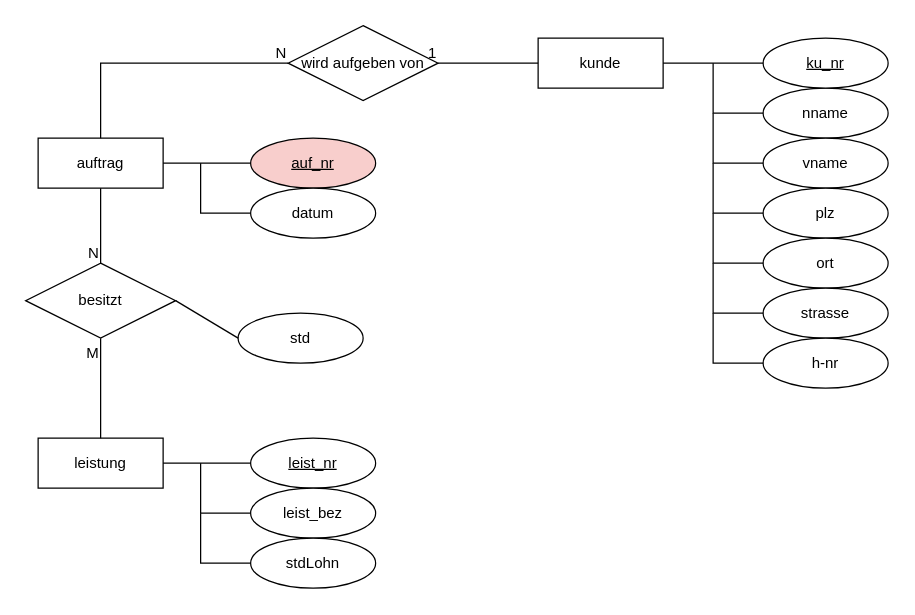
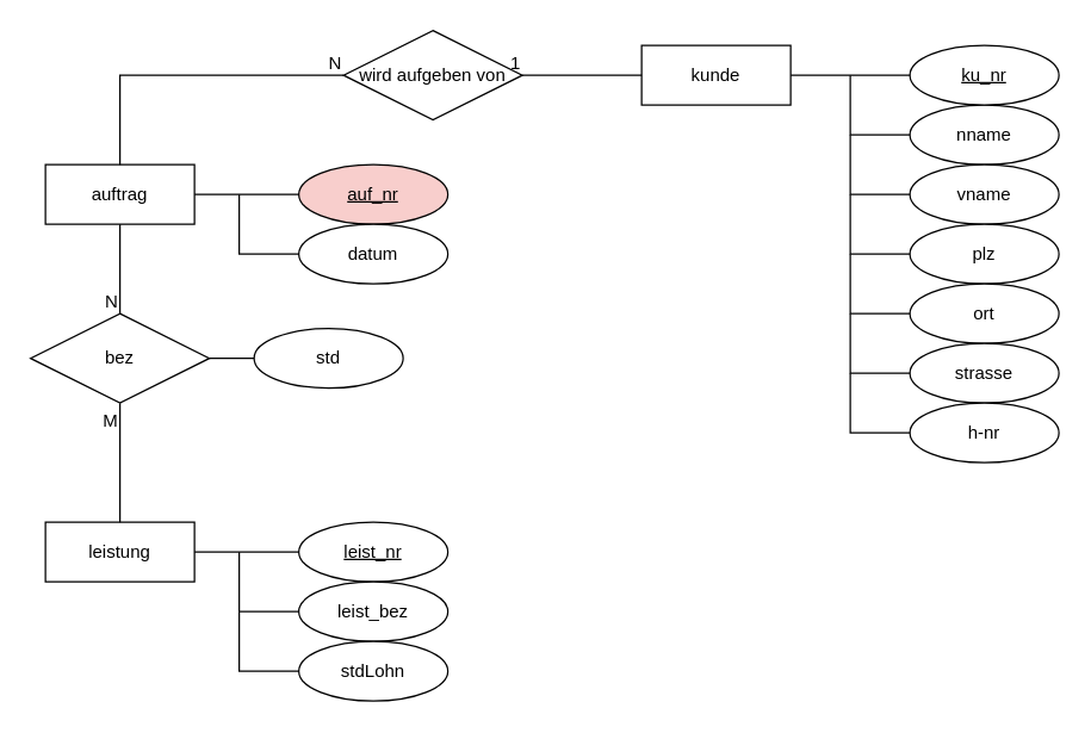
  <mxCell id="0" />
  <mxCell id="1" parent="0" />
  <mxCell id="2" value="leistung" style="whiteSpace=wrap;html=1;align=center;" vertex="1" parent="1"><mxGeometry x="30" y="350" width="100" height="40" as="geometry" /></mxCell>
  <mxCell id="3" value="auftrag" style="whiteSpace=wrap;html=1;align=center;" vertex="1" parent="1"><mxGeometry x="30" y="110" width="100" height="40" as="geometry" /></mxCell>
  <mxCell id="4" value="kunde" style="whiteSpace=wrap;html=1;align=center;" vertex="1" parent="1"><mxGeometry x="430" y="30" width="100" height="40" as="geometry" /></mxCell>
- <mxCell id="5" value="besitzt" style="shape=rhombus;perimeter=rhombusPerimeter;whiteSpace=wrap;html=1;align=center;" vertex="1" parent="1"><mxGeometry x="20" y="210" width="120" height="60" as="geometry" /></mxCell>
+ <mxCell id="5" value="bez" style="shape=rhombus;perimeter=rhombusPerimeter;whiteSpace=wrap;html=1;align=center;" vertex="1" parent="1"><mxGeometry x="20" y="210" width="120" height="60" as="geometry" /></mxCell>
  <mxCell id="6" value="" style="endArrow=none;html=1;rounded=0;entryX=0.5;entryY=1;entryDx=0;entryDy=0;exitX=0.5;exitY=0;exitDx=0;exitDy=0;" edge="1" parent="1" source="2" target="5"><mxGeometry relative="1" as="geometry"><mxPoint x="240" y="920" as="sourcePoint" /><mxPoint x="400" y="920" as="targetPoint" /></mxGeometry></mxCell>
  <mxCell id="7" value="M" style="resizable=0;html=1;whiteSpace=wrap;align=right;verticalAlign=bottom;" connectable="0" vertex="1" parent="6"><mxGeometry x="1" relative="1" as="geometry"><mxPoint y="20" as="offset" /></mxGeometry></mxCell>
  <mxCell id="8" value="" style="endArrow=none;html=1;rounded=0;entryX=0.5;entryY=0;entryDx=0;entryDy=0;exitX=0.5;exitY=1;exitDx=0;exitDy=0;" edge="1" parent="1" source="3" target="5"><mxGeometry relative="1" as="geometry"><mxPoint x="100" y="680" as="sourcePoint" /><mxPoint x="260" y="680" as="targetPoint" /></mxGeometry></mxCell>
  <mxCell id="9" value="N" style="resizable=0;html=1;whiteSpace=wrap;align=right;verticalAlign=bottom;" connectable="0" vertex="1" parent="8"><mxGeometry x="1" relative="1" as="geometry" /></mxCell>
- <mxCell id="10" value="std" style="ellipse;whiteSpace=wrap;html=1;align=center;" vertex="1" parent="1"><mxGeometry x="190" y="250" width="100" height="40" as="geometry" /></mxCell>
+ <mxCell id="10" value="std" style="ellipse;whiteSpace=wrap;html=1;align=center;" vertex="1" parent="1"><mxGeometry x="170" y="220" width="100" height="40" as="geometry" /></mxCell>
  <mxCell id="11" value="" style="endArrow=none;html=1;rounded=0;exitX=1;exitY=0.5;exitDx=0;exitDy=0;entryX=0;entryY=0.5;entryDx=0;entryDy=0;" edge="1" parent="1" source="5" target="10"><mxGeometry relative="1" as="geometry"><mxPoint x="240" y="710" as="sourcePoint" /><mxPoint x="400" y="710" as="targetPoint" /></mxGeometry></mxCell>
  <mxCell id="12" value="leist&lt;span style=&quot;background-color: initial;&quot;&gt;_nr&lt;/span&gt;" style="ellipse;whiteSpace=wrap;html=1;align=center;fontStyle=4;" vertex="1" parent="1"><mxGeometry x="200" y="350" width="100" height="40" as="geometry" /></mxCell>
  <mxCell id="13" value="nname" style="ellipse;whiteSpace=wrap;html=1;align=center;" vertex="1" parent="1"><mxGeometry x="610" y="70" width="100" height="40" as="geometry" /></mxCell>
  <mxCell id="14" value="vname" style="ellipse;whiteSpace=wrap;html=1;align=center;" vertex="1" parent="1"><mxGeometry x="610" y="110" width="100" height="40" as="geometry" /></mxCell>
  <mxCell id="15" value="ku_nr" style="ellipse;whiteSpace=wrap;html=1;align=center;fontStyle=4;" vertex="1" parent="1"><mxGeometry x="610" y="30" width="100" height="40" as="geometry" /></mxCell>
  <mxCell id="16" value="plz" style="ellipse;whiteSpace=wrap;html=1;align=center;" vertex="1" parent="1"><mxGeometry x="610" y="150" width="100" height="40" as="geometry" /></mxCell>
  <mxCell id="17" value="ort" style="ellipse;whiteSpace=wrap;html=1;align=center;" vertex="1" parent="1"><mxGeometry x="610" y="190" width="100" height="40" as="geometry" /></mxCell>
  <mxCell id="18" value="strasse" style="ellipse;whiteSpace=wrap;html=1;align=center;" vertex="1" parent="1"><mxGeometry x="610" y="230" width="100" height="40" as="geometry" /></mxCell>
  <mxCell id="19" value="h-nr" style="ellipse;whiteSpace=wrap;html=1;align=center;" vertex="1" parent="1"><mxGeometry x="610" y="270" width="100" height="40" as="geometry" /></mxCell>
  <mxCell id="20" value="" style="endArrow=none;html=1;rounded=0;exitX=1;exitY=0.5;exitDx=0;exitDy=0;entryX=0;entryY=0.5;entryDx=0;entryDy=0;" edge="1" parent="1" source="4" target="15"><mxGeometry relative="1" as="geometry"><mxPoint x="130" y="580" as="sourcePoint" /><mxPoint x="290" y="580" as="targetPoint" /></mxGeometry></mxCell>
  <mxCell id="21" value="" style="endArrow=none;html=1;rounded=0;entryX=0;entryY=0.5;entryDx=0;entryDy=0;" edge="1" parent="1" target="13"><mxGeometry relative="1" as="geometry"><mxPoint x="570" y="50" as="sourcePoint" /><mxPoint x="580" y="470" as="targetPoint" /><Array as="points"><mxPoint x="570" y="90" /></Array></mxGeometry></mxCell>
  <mxCell id="22" value="" style="endArrow=none;html=1;rounded=0;entryX=0;entryY=0.5;entryDx=0;entryDy=0;" edge="1" parent="1"><mxGeometry relative="1" as="geometry"><mxPoint x="570" y="90" as="sourcePoint" /><mxPoint x="610" y="130" as="targetPoint" /><Array as="points"><mxPoint x="570" y="130" /></Array></mxGeometry></mxCell>
  <mxCell id="23" value="" style="endArrow=none;html=1;rounded=0;entryX=0;entryY=0.5;entryDx=0;entryDy=0;" edge="1" parent="1"><mxGeometry relative="1" as="geometry"><mxPoint x="570" y="130" as="sourcePoint" /><mxPoint x="610" y="170" as="targetPoint" /><Array as="points"><mxPoint x="570" y="170" /></Array></mxGeometry></mxCell>
  <mxCell id="24" value="" style="endArrow=none;html=1;rounded=0;entryX=0;entryY=0.5;entryDx=0;entryDy=0;" edge="1" parent="1"><mxGeometry relative="1" as="geometry"><mxPoint x="570" y="170" as="sourcePoint" /><mxPoint x="610" y="210" as="targetPoint" /><Array as="points"><mxPoint x="570" y="210" /></Array></mxGeometry></mxCell>
  <mxCell id="25" value="" style="endArrow=none;html=1;rounded=0;entryX=0;entryY=0.5;entryDx=0;entryDy=0;" edge="1" parent="1"><mxGeometry relative="1" as="geometry"><mxPoint x="570" y="210" as="sourcePoint" /><mxPoint x="610" y="250" as="targetPoint" /><Array as="points"><mxPoint x="570" y="250" /></Array></mxGeometry></mxCell>
  <mxCell id="26" value="" style="endArrow=none;html=1;rounded=0;entryX=0;entryY=0.5;entryDx=0;entryDy=0;" edge="1" parent="1"><mxGeometry relative="1" as="geometry"><mxPoint x="570" y="250" as="sourcePoint" /><mxPoint x="610" y="290" as="targetPoint" /><Array as="points"><mxPoint x="570" y="290" /></Array></mxGeometry></mxCell>
  <mxCell id="27" value="wird aufgeben von" style="shape=rhombus;perimeter=rhombusPerimeter;whiteSpace=wrap;html=1;align=center;" vertex="1" parent="1"><mxGeometry x="230" y="20" width="120" height="60" as="geometry" /></mxCell>
  <mxCell id="28" value="" style="endArrow=none;html=1;rounded=0;entryX=1;entryY=0.5;entryDx=0;entryDy=0;exitX=0;exitY=0.5;exitDx=0;exitDy=0;" edge="1" parent="1" source="4" target="27"><mxGeometry relative="1" as="geometry"><mxPoint x="270" y="110" as="sourcePoint" /><mxPoint x="430" y="110" as="targetPoint" /></mxGeometry></mxCell>
  <mxCell id="29" value="1" style="resizable=0;html=1;whiteSpace=wrap;align=right;verticalAlign=bottom;" connectable="0" vertex="1" parent="28"><mxGeometry x="1" relative="1" as="geometry" /></mxCell>
  <mxCell id="30" value="" style="endArrow=none;html=1;rounded=0;exitX=0.5;exitY=0;exitDx=0;exitDy=0;entryX=0;entryY=0.5;entryDx=0;entryDy=0;" edge="1" parent="1" source="3" target="27"><mxGeometry relative="1" as="geometry"><mxPoint x="180" y="110" as="sourcePoint" /><mxPoint x="340" y="110" as="targetPoint" /><Array as="points"><mxPoint x="80" y="50" /></Array></mxGeometry></mxCell>
  <mxCell id="31" value="N" style="resizable=0;html=1;whiteSpace=wrap;align=right;verticalAlign=bottom;" connectable="0" vertex="1" parent="30"><mxGeometry x="1" relative="1" as="geometry" /></mxCell>
  <mxCell id="32" value="auf_nr" style="ellipse;whiteSpace=wrap;html=1;align=center;fontStyle=4;fillColor=#f8cecc;" vertex="1" parent="1"><mxGeometry x="200" y="110" width="100" height="40" as="geometry" /></mxCell>
  <mxCell id="33" value="" style="endArrow=none;html=1;rounded=0;exitX=1;exitY=0.5;exitDx=0;exitDy=0;entryX=0;entryY=0.5;entryDx=0;entryDy=0;" edge="1" parent="1" source="3" target="32"><mxGeometry relative="1" as="geometry"><mxPoint x="190" y="190" as="sourcePoint" /><mxPoint x="350" y="190" as="targetPoint" /></mxGeometry></mxCell>
  <mxCell id="34" value="" style="endArrow=none;html=1;rounded=0;entryX=0;entryY=0.5;entryDx=0;entryDy=0;" edge="1" parent="1" target="35"><mxGeometry relative="1" as="geometry"><mxPoint x="160" y="130" as="sourcePoint" /><mxPoint x="200" y="170" as="targetPoint" /><Array as="points"><mxPoint x="160" y="170" /></Array></mxGeometry></mxCell>
  <mxCell id="35" value="datum" style="ellipse;whiteSpace=wrap;html=1;align=center;" vertex="1" parent="1"><mxGeometry x="200" y="150" width="100" height="40" as="geometry" /></mxCell>
  <mxCell id="36" value="" style="endArrow=none;html=1;rounded=0;exitX=1;exitY=0.5;exitDx=0;exitDy=0;entryX=0;entryY=0.5;entryDx=0;entryDy=0;" edge="1" parent="1" source="2" target="12"><mxGeometry relative="1" as="geometry"><mxPoint x="140" y="430" as="sourcePoint" /><mxPoint x="210" y="430" as="targetPoint" /></mxGeometry></mxCell>
  <mxCell id="37" value="" style="endArrow=none;html=1;rounded=0;entryX=0;entryY=0.5;entryDx=0;entryDy=0;" edge="1" parent="1" target="38"><mxGeometry relative="1" as="geometry"><mxPoint x="160" y="370" as="sourcePoint" /><mxPoint x="200" y="410" as="targetPoint" /><Array as="points"><mxPoint x="160" y="410" /></Array></mxGeometry></mxCell>
  <mxCell id="38" value="leist_bez" style="ellipse;whiteSpace=wrap;html=1;align=center;" vertex="1" parent="1"><mxGeometry x="200" y="390" width="100" height="40" as="geometry" /></mxCell>
  <mxCell id="39" value="stdLohn" style="ellipse;whiteSpace=wrap;html=1;align=center;" vertex="1" parent="1"><mxGeometry x="200" y="430" width="100" height="40" as="geometry" /></mxCell>
  <mxCell id="40" value="" style="endArrow=none;html=1;rounded=0;" edge="1" parent="1"><mxGeometry relative="1" as="geometry"><mxPoint x="160" y="410" as="sourcePoint" /><mxPoint x="200" y="450" as="targetPoint" /><Array as="points"><mxPoint x="160" y="450" /></Array></mxGeometry></mxCell>
